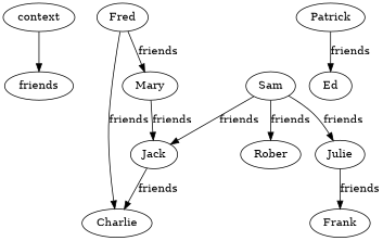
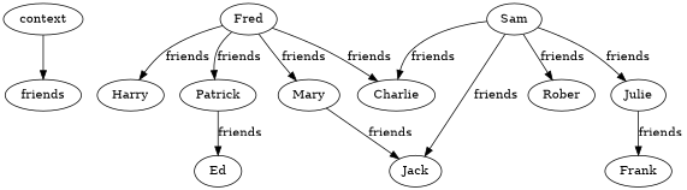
  digraph {
    edge [arrowhead=normal]
    context
    friends
    Fred
+   Harry
    Mary
    Patrick
    Charlie
    Jack
    Ed
    Sam
    Rober
    Julie
    Frank
    context -> friends [arrowhead=""]
+   Fred -> Harry [label=friends]
    Fred -> Mary [label=friends]
+   Fred -> Patrick [label=friends]
    Fred -> Charlie [label=friends]
    Mary -> Jack [label=friends]
    Patrick -> Ed [label=friends]
-   Jack -> Charlie [label=friends]
+   Sam -> Charlie [label=friends]
    Sam -> Jack [label=friends]
    Sam -> Rober [label=friends]
    Sam -> Julie [label=friends]
    Julie -> Frank [label=friends]
  }
